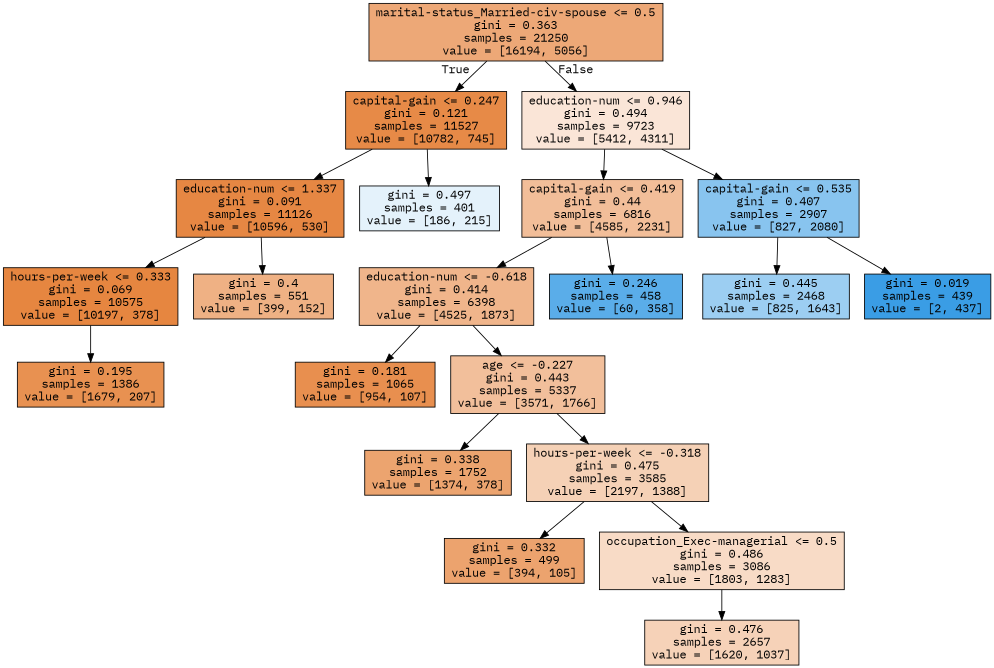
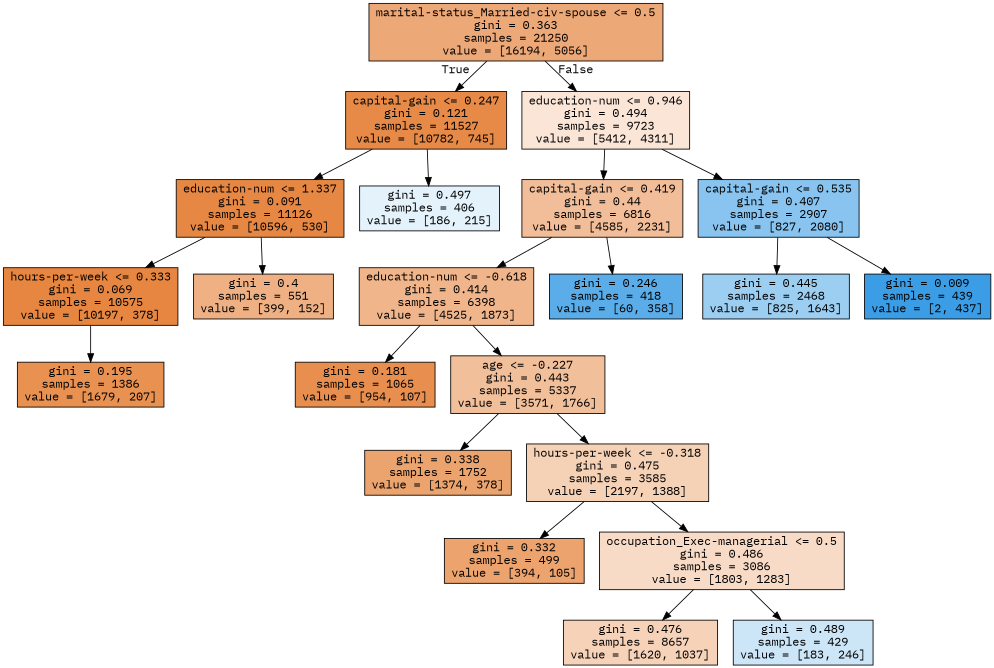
  digraph {
    fontname="IBM Plex Mono"
    node [color=black fontname="IBM Plex Mono" shape=box style=filled]
    edge [fontname="IBM Plex Mono"]
    n1 [fillcolor="#eda877" label="marital-status_Married-civ-spouse <= 0.5\ngini = 0.363\nsamples = 21250\nvalue = [16194, 5056]"]
    n2 [fillcolor="#e78a47" label="capital-gain <= 0.247\ngini = 0.121\nsamples = 11527\nvalue = [10782, 745]"]
    n3 [fillcolor="#fae5d7" label="education-num <= 0.946\ngini = 0.494\nsamples = 9723\nvalue = [5412, 4311]"]
    n4 [fillcolor="#e68743" label="education-num <= 1.337\ngini = 0.091\nsamples = 11126\nvalue = [10596, 530]"]
-   n5 [fillcolor="#e4f2fb" label="gini = 0.497\nsamples = 401\nvalue = [186, 215]"]
+   n5 [fillcolor="#e4f2fb" label="gini = 0.497\nsamples = 406\nvalue = [186, 215]"]
    n6 [fillcolor="#f2be99" label="capital-gain <= 0.419\ngini = 0.44\nsamples = 6816\nvalue = [4585, 2231]"]
    n7 [fillcolor="#88c4ef" label="capital-gain <= 0.535\ngini = 0.407\nsamples = 2907\nvalue = [827, 2080]"]
    n8 [fillcolor="#e68640" label="hours-per-week <= 0.333\ngini = 0.069\nsamples = 10575\nvalue = [10197, 378]"]
    n9 [fillcolor="#efb184" label="gini = 0.4\nsamples = 551\nvalue = [399, 152]"]
    n10 [fillcolor="#e89151" label="gini = 0.195\nsamples = 1386\nvalue = [1679, 207]"]
    n11 [fillcolor="#f0b58b" label="education-num <= -0.618\ngini = 0.414\nsamples = 6398\nvalue = [4525, 1873]"]
-   n12 [fillcolor="#5aade9" label="gini = 0.246\nsamples = 458\nvalue = [60, 358]"]
+   n12 [fillcolor="#5aade9" label="gini = 0.246\nsamples = 418\nvalue = [60, 358]"]
    n13 [fillcolor="#9ccef2" label="gini = 0.445\nsamples = 2468\nvalue = [825, 1643]"]
-   n14 [fillcolor="#3a9de5" label="gini = 0.019\nsamples = 439\nvalue = [2, 437]"]
+   n14 [fillcolor="#3a9de5" label="gini = 0.009\nsamples = 439\nvalue = [2, 437]"]
    n15 [fillcolor="#e88f4f" label="gini = 0.181\nsamples = 1065\nvalue = [954, 107]"]
    n16 [fillcolor="#f2bf9b" label="age <= -0.227\ngini = 0.443\nsamples = 5337\nvalue = [3571, 1766]"]
    n17 [fillcolor="#eca46f" label="gini = 0.338\nsamples = 1752\nvalue = [1374, 378]"]
    n18 [fillcolor="#f5d1b6" label="hours-per-week <= -0.318\ngini = 0.475\nsamples = 3585\nvalue = [2197, 1388]"]
    n19 [fillcolor="#eca36e" label="gini = 0.332\nsamples = 499\nvalue = [394, 105]"]
    n20 [fillcolor="#f8dbc6" label="occupation_Exec-managerial <= 0.5\ngini = 0.486\nsamples = 3086\nvalue = [1803, 1283]"]
-   n21 [fillcolor="#f6d2b8" label="gini = 0.476\nsamples = 2657\nvalue = [1620, 1037]"]
+   n21 [fillcolor="#f6d2b8" label="gini = 0.476\nsamples = 8657\nvalue = [1620, 1037]"]
+   n22 [fillcolor="#cce6f8" label="gini = 0.489\nsamples = 429\nvalue = [183, 246]"]
    n1 -> n2 [headlabel=True labelangle=45 labeldistance=2.5]
    n1 -> n3 [headlabel=False labelangle=-45 labeldistance=2.5]
    n2 -> n4
    n2 -> n5
    n3 -> n6
    n3 -> n7
    n4 -> n8
    n4 -> n9
    n6 -> n11
    n6 -> n12
    n7 -> n13
    n7 -> n14
    n8 -> n10
    n11 -> n15
    n11 -> n16
    n16 -> n17
    n16 -> n18
    n18 -> n19
    n18 -> n20
    n20 -> n21
+   n20 -> n22
  }
